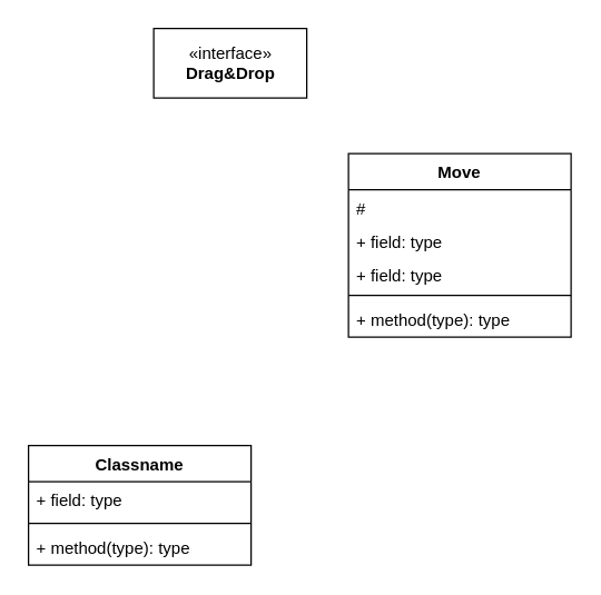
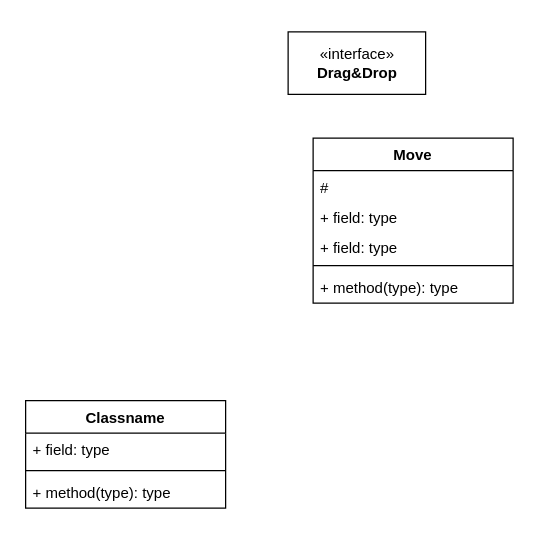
  <mxCell id="0" />
  <mxCell id="1" parent="0" />
- <mxCell id="2" value="«interface»&lt;br&gt;&lt;b&gt;Drag&amp;amp;Drop&lt;br&gt;&lt;/b&gt;" style="html=1;" vertex="1" parent="1"><mxGeometry x="110" y="20" width="110" height="50" as="geometry" /></mxCell>
+ <mxCell id="2" value="«interface»&lt;br&gt;&lt;b&gt;Drag&amp;amp;Drop&lt;br&gt;&lt;/b&gt;" style="html=1;" vertex="1" parent="1"><mxGeometry x="230" y="25" width="110" height="50" as="geometry" /></mxCell>
  <mxCell id="3" value="Move" style="swimlane;fontStyle=1;align=center;verticalAlign=top;childLayout=stackLayout;horizontal=1;startSize=26;horizontalStack=0;resizeParent=1;resizeParentMax=0;resizeLast=0;collapsible=1;marginBottom=0;" vertex="1" parent="1"><mxGeometry x="250" y="110" width="160" height="132" as="geometry" /></mxCell>
  <mxCell id="4" value="# " style="text;strokeColor=none;fillColor=none;align=left;verticalAlign=top;spacingLeft=4;spacingRight=4;overflow=hidden;rotatable=0;points=[[0,0.5],[1,0.5]];portConstraint=eastwest;" vertex="1" parent="3"><mxGeometry y="26" width="160" height="24" as="geometry" /></mxCell>
  <mxCell id="5" value="+ field: type" style="text;strokeColor=none;fillColor=none;align=left;verticalAlign=top;spacingLeft=4;spacingRight=4;overflow=hidden;rotatable=0;points=[[0,0.5],[1,0.5]];portConstraint=eastwest;" vertex="1" parent="3"><mxGeometry y="50" width="160" height="24" as="geometry" /></mxCell>
  <mxCell id="6" value="+ field: type" style="text;strokeColor=none;fillColor=none;align=left;verticalAlign=top;spacingLeft=4;spacingRight=4;overflow=hidden;rotatable=0;points=[[0,0.5],[1,0.5]];portConstraint=eastwest;" vertex="1" parent="3"><mxGeometry y="74" width="160" height="24" as="geometry" /></mxCell>
  <mxCell id="7" value="" style="line;strokeWidth=1;fillColor=none;align=left;verticalAlign=middle;spacingTop=-1;spacingLeft=3;spacingRight=3;rotatable=0;labelPosition=right;points=[];portConstraint=eastwest;strokeColor=inherit;" vertex="1" parent="3"><mxGeometry y="98" width="160" height="8" as="geometry" /></mxCell>
  <mxCell id="8" value="+ method(type): type" style="text;strokeColor=none;fillColor=none;align=left;verticalAlign=top;spacingLeft=4;spacingRight=4;overflow=hidden;rotatable=0;points=[[0,0.5],[1,0.5]];portConstraint=eastwest;" vertex="1" parent="3"><mxGeometry y="106" width="160" height="26" as="geometry" /></mxCell>
  <mxCell id="9" value="Classname" style="swimlane;fontStyle=1;align=center;verticalAlign=top;childLayout=stackLayout;horizontal=1;startSize=26;horizontalStack=0;resizeParent=1;resizeParentMax=0;resizeLast=0;collapsible=1;marginBottom=0;" vertex="1" parent="1"><mxGeometry x="20" y="320" width="160" height="86" as="geometry" /></mxCell>
  <mxCell id="10" value="+ field: type" style="text;strokeColor=none;fillColor=none;align=left;verticalAlign=top;spacingLeft=4;spacingRight=4;overflow=hidden;rotatable=0;points=[[0,0.5],[1,0.5]];portConstraint=eastwest;" vertex="1" parent="9"><mxGeometry y="26" width="160" height="26" as="geometry" /></mxCell>
  <mxCell id="11" value="" style="line;strokeWidth=1;fillColor=none;align=left;verticalAlign=middle;spacingTop=-1;spacingLeft=3;spacingRight=3;rotatable=0;labelPosition=right;points=[];portConstraint=eastwest;strokeColor=inherit;" vertex="1" parent="9"><mxGeometry y="52" width="160" height="8" as="geometry" /></mxCell>
  <mxCell id="12" value="+ method(type): type" style="text;strokeColor=none;fillColor=none;align=left;verticalAlign=top;spacingLeft=4;spacingRight=4;overflow=hidden;rotatable=0;points=[[0,0.5],[1,0.5]];portConstraint=eastwest;" vertex="1" parent="9"><mxGeometry y="60" width="160" height="26" as="geometry" /></mxCell>
